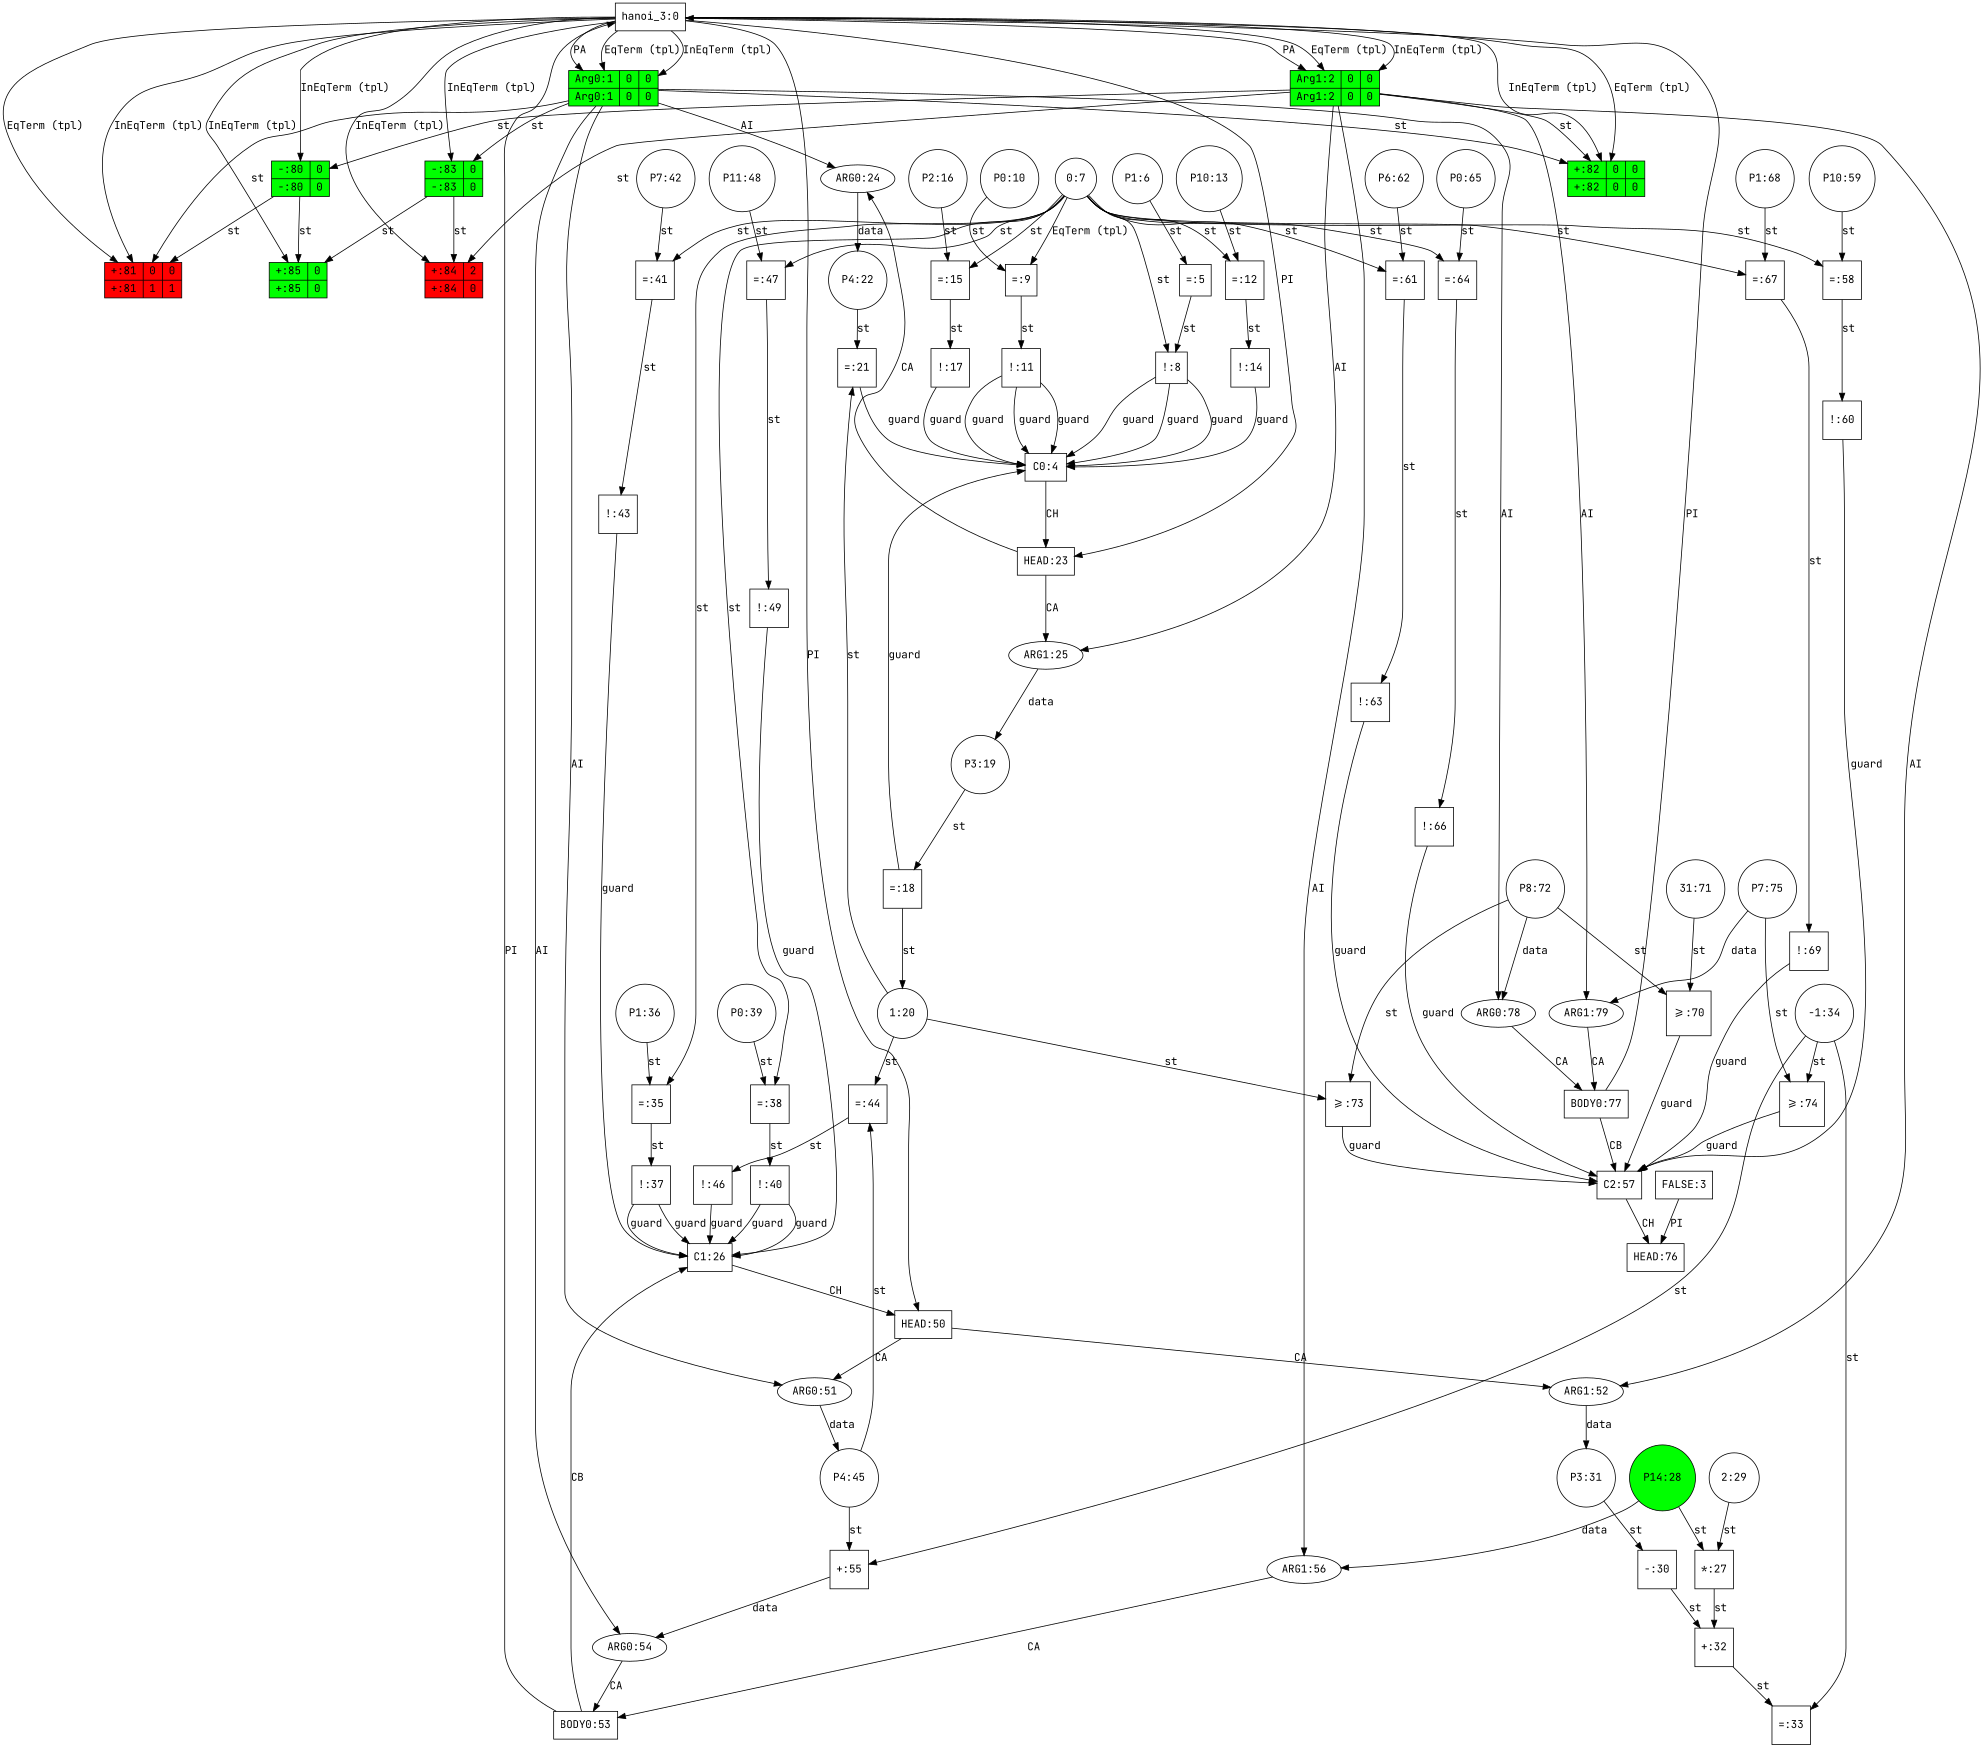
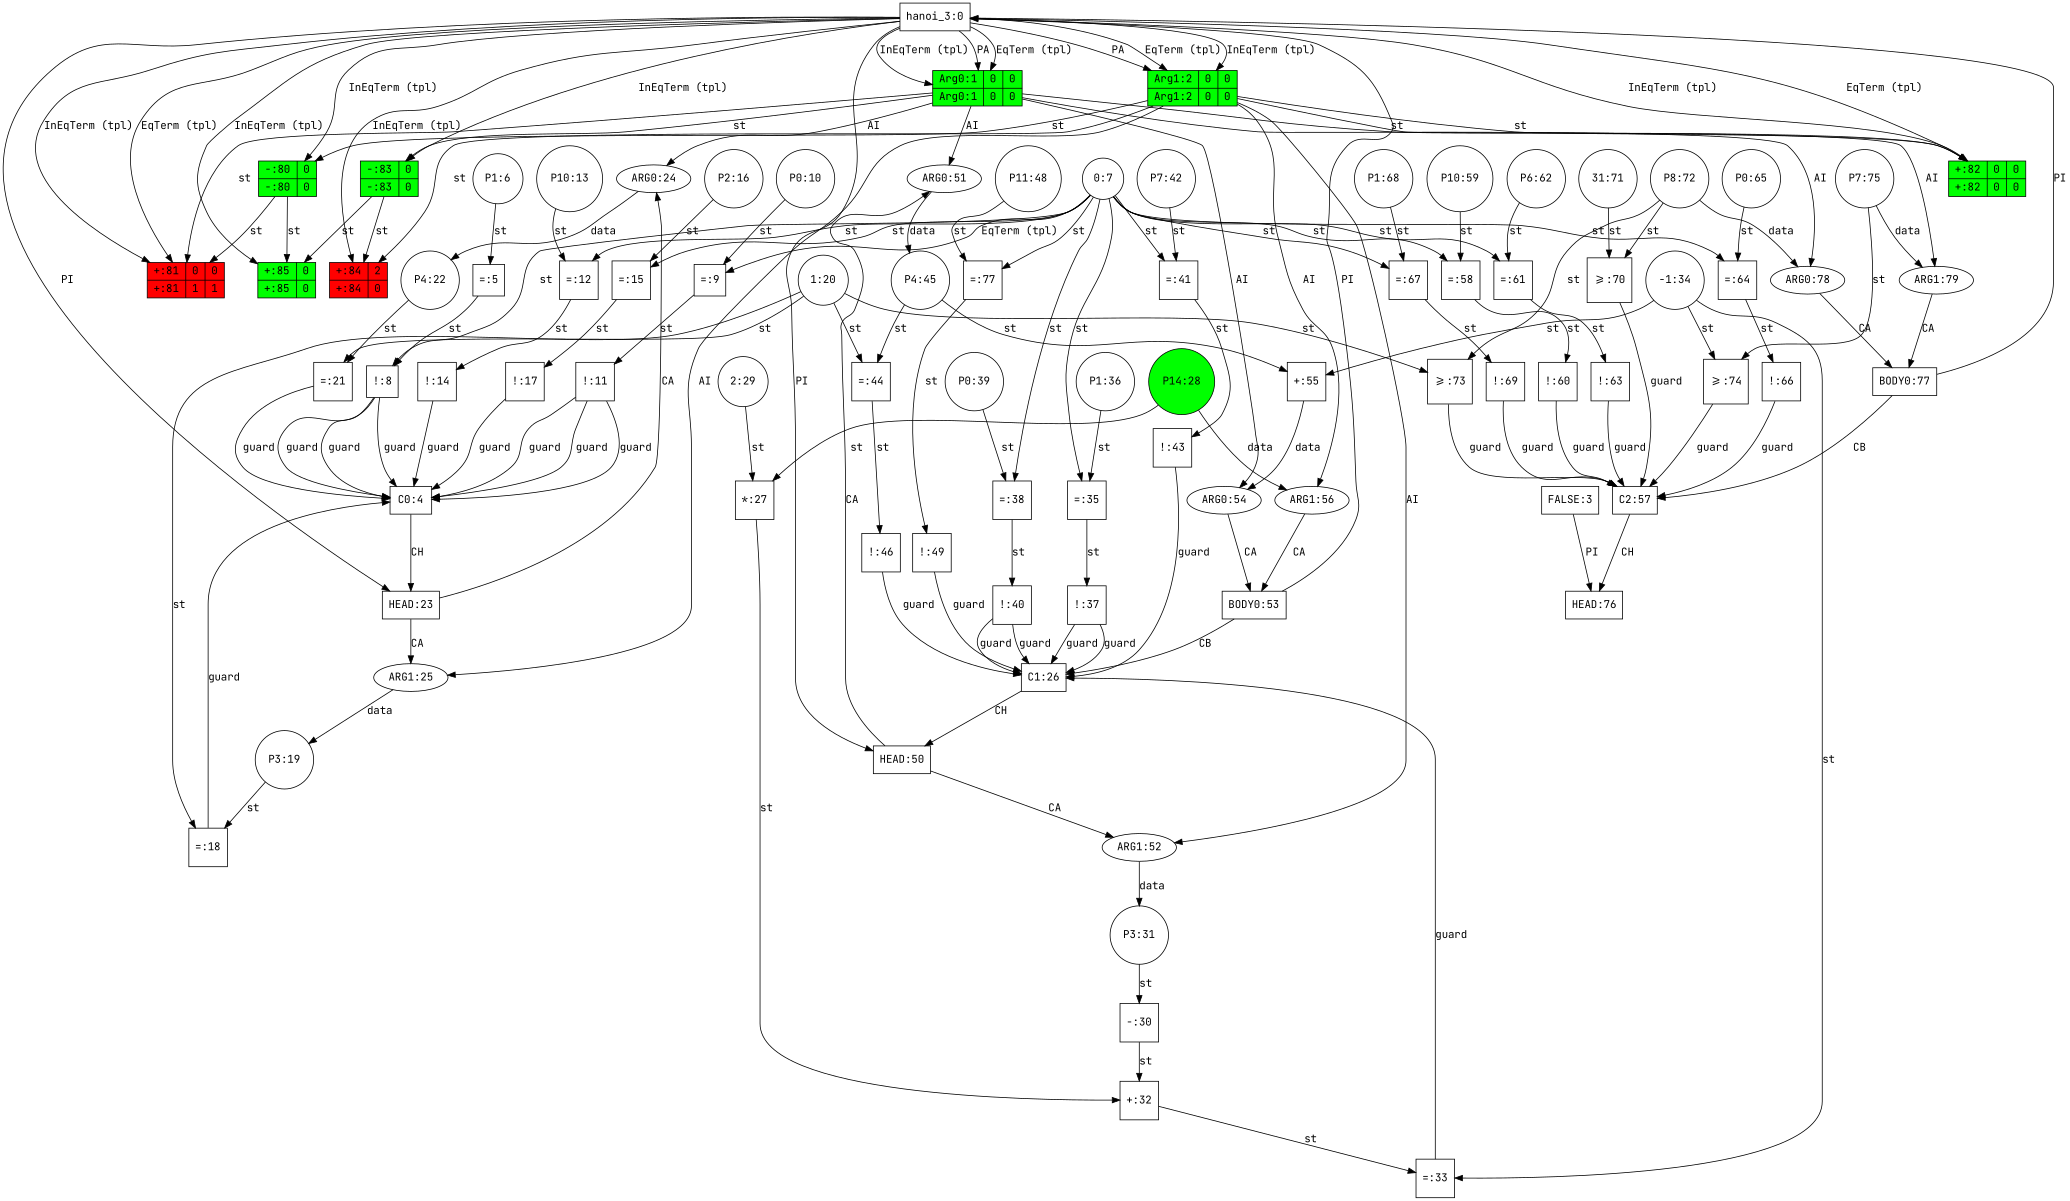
  digraph {
    fontname="JetBrains Mono"
    node [color=black fillcolor=white fontname="JetBrains Mono" shape=square style=filled]
    edge [fontname="JetBrains Mono"]
    n1 [label="hanoi_3:0" nodeName=predicate_0 shape=box]
    n2 [fillcolor=green label="{{Arg0:1|0|0}|{Arg0:1|0|0}}" shape=record]
    n3 [fillcolor=green label="{{Arg1:2|0|0}|{Arg1:2|0|0}}" shape=record]
    n4 [label="HEAD:23" nodeName=clauseHead_0 shape=box]
    n5 [label="HEAD:50" nodeName=clauseHead_1 shape=box]
    n6 [fillcolor=green label="{{-:80|0}|{-:80|0}}" shape=record]
    n7 [fillcolor=red label="{{+:81|0|0}|{+:81|1|1}}" shape=record]
    n8 [fillcolor=green label="{{+:82|0|0}|{+:82|0|0}}" shape=record]
    n9 [fillcolor=green label="{{-:83|0}|{-:83|0}}" shape=record]
    n10 [fillcolor=red label="{{+:84|2}|{+:84|0}}" shape=record]
    n11 [fillcolor=green label="{{+:85|0}|{+:85|0}}" shape=record]
    n12 [label="ARG0:24" nodeName=clauseArgument_0 shape=ellipse]
    n13 [label="ARG0:51" nodeName=clauseArgument_2 shape=ellipse]
    n14 [label="ARG0:54" nodeName=clauseArgument_4 shape=ellipse]
    n15 [label="ARG0:78" nodeName=clauseArgument_6 shape=ellipse]
    n16 [label="ARG1:25" nodeName=clauseArgument_1 shape=ellipse]
    n17 [label="ARG1:52" nodeName=clauseArgument_3 shape=ellipse]
    n18 [label="ARG1:56" nodeName=clauseArgument_5 shape=ellipse]
    n19 [label="ARG1:79" nodeName=clauseArgument_7 shape=ellipse]
    n20 [label="P4:22" nodeName=P4_22 shape=circle]
    n21 [label="P4:45" nodeName=P4_45 shape=circle]
    n22 [label="BODY0:53" nodeName=clauseBody_0 shape=box]
    n23 [label="BODY0:77" nodeName=clauseBody_1 shape=box]
    n24 [label="P3:19" nodeName=P3_19 shape=circle]
    n25 [label="P3:31" nodeName=P3_31 shape=circle]
    n26 [label="P1:6" nodeName=P1_6 shape=circle]
    n27 [label="=:5" nodeName="=_5"]
    n28 [label="!:8" nodeName="!_8"]
    n29 [label="C0:4" nodeName=clause_0 shape=box]
    n30 [label="0:7" nodeName="0_7" shape=circle]
    n31 [label="=:9" nodeName="=_9"]
    n32 [label="=:12" nodeName="=_12"]
    n33 [label="=:15" nodeName="=_15"]
    n34 [label="=:35" nodeName="=_35"]
    n35 [label="=:38" nodeName="=_38"]
    n36 [label="=:41" nodeName="=_41"]
-   n37 [label="=:47" nodeName="=_47"]
+   n37 [label="=:77" nodeName="=_47"]
    n38 [label="=:58" nodeName="=_58"]
    n39 [label="=:61" nodeName="=_61"]
    n40 [label="=:64" nodeName="=_64"]
    n41 [label="=:67" nodeName="=_67"]
    n42 [label="!:11" nodeName="!_11"]
    n43 [label="!:14" nodeName="!_14"]
    n44 [label="!:17" nodeName="!_17"]
    n45 [label="!:37" nodeName="!_37"]
    n46 [label="!:40" nodeName="!_40"]
    n47 [label="!:43" nodeName="!_43"]
    n48 [label="!:49" nodeName="!_49"]
    n49 [label="!:60" nodeName="!_60"]
    n50 [label="!:63" nodeName="!_63"]
    n51 [label="!:66" nodeName="!_66"]
    n52 [label="!:69" nodeName="!_69"]
    n53 [label="P0:10" nodeName=P0_10 shape=circle]
    n54 [label="P10:13" nodeName=P10_13 shape=circle]
    n55 [label="P2:16" nodeName=P2_16 shape=circle]
    n56 [label="=:18" nodeName="=_18"]
    n57 [label="1:20" nodeName="1_20" shape=circle]
    n58 [label="=:21" nodeName="=_21"]
    n59 [label="=:44" nodeName="=_44"]
    n60 [label=">=:73" nodeName=">=_73"]
    n61 [label="!:46" nodeName="!_46"]
    n62 [label="C2:57" nodeName=clause_2 shape=box]
    n63 [fillcolor=green label="P14:28" nodeName=P14_28 shape=circle]
    n64 [label="*:27" nodeName="*_27"]
    n65 [label="+:32" nodeName="+_32"]
    n66 [label="=:33" nodeName="=_33"]
    n67 [label="2:29" nodeName="2_29" shape=circle]
    n68 [label="-:30" nodeName="-_30"]
    n69 [label="C1:26" nodeName=clause_1 shape=box]
    n70 [label="-1:34" nodeName="-1_34" shape=circle]
    n71 [label="+:55" nodeName="+_55"]
    n72 [label=">=:74" nodeName=">=_74"]
    n73 [label="P1:36" nodeName=P1_36 shape=circle]
    n74 [label="P0:39" nodeName=P0_39 shape=circle]
    n75 [label="P7:42" nodeName=P7_42 shape=circle]
    n76 [label="P11:48" nodeName=P11_48 shape=circle]
    n77 [label="P10:59" nodeName=P10_59 shape=circle]
    n78 [label="HEAD:76" nodeName=clauseHead_2 shape=box]
    n79 [label="P6:62" nodeName=P6_62 shape=circle]
    n80 [label="P0:65" nodeName=P0_65 shape=circle]
    n81 [label="P1:68" nodeName=P1_68 shape=circle]
    n82 [label="31:71" nodeName="31_71" shape=circle]
    n83 [label=">=:70" nodeName=">=_70"]
    n84 [label="P8:72" nodeName=P8_72 shape=circle]
    n85 [label="P7:75" nodeName=P7_75 shape=circle]
    n86 [label="FALSE:3" nodeName=FALSE shape=box]
    n1 -> n2 [label=PA]
    n1 -> n2 [label="EqTerm (tpl)"]
    n1 -> n2 [label="InEqTerm (tpl)"]
    n1 -> n3 [label=PA]
    n1 -> n3 [label="EqTerm (tpl)"]
    n1 -> n3 [label="InEqTerm (tpl)"]
    n1 -> n4 [label=PI]
    n1 -> n5 [label=PI]
    n1 -> n6 [label="InEqTerm (tpl)"]
    n1 -> n7 [label="EqTerm (tpl)"]
    n1 -> n7 [label="InEqTerm (tpl)"]
    n1 -> n8 [label="EqTerm (tpl)"]
    n1 -> n8 [label="InEqTerm (tpl)"]
    n1 -> n9 [label="InEqTerm (tpl)"]
    n1 -> n10 [label="InEqTerm (tpl)"]
    n1 -> n11 [label="InEqTerm (tpl)"]
    n2 -> n7 [label=st]
    n2 -> n8 [label=st]
    n2 -> n9 [label=st]
    n2 -> n12 [label=AI]
    n2 -> n13 [label=AI]
    n2 -> n14 [label=AI]
    n2 -> n15 [label=AI]
    n3 -> n6 [label=st]
    n3 -> n8 [label=st]
    n3 -> n10 [label=st]
    n3 -> n16 [label=AI]
    n3 -> n17 [label=AI]
    n3 -> n18 [label=AI]
    n3 -> n19 [label=AI]
    n4 -> n12 [label=CA]
    n4 -> n16 [label=CA]
    n5 -> n13 [label=CA]
    n5 -> n17 [label=CA]
    n6 -> n7 [label=st]
    n6 -> n11 [label=st]
    n9 -> n10 [label=st]
    n9 -> n11 [label=st]
    n12 -> n20 [label=data]
    n13 -> n21 [label=data]
    n14 -> n22 [label=CA]
    n15 -> n23 [label=CA]
    n16 -> n24 [label=data]
    n17 -> n25 [label=data]
    n18 -> n22 [label=CA]
    n19 -> n23 [label=CA]
    n20 -> n58 [label=st]
    n21 -> n59 [label=st]
    n21 -> n71 [label=st]
    n22 -> n1 [label=PI]
    n22 -> n69 [label=CB]
    n23 -> n1 [label=PI]
    n23 -> n62 [label=CB]
    n24 -> n56 [label=st]
    n25 -> n68 [label=st]
    n26 -> n27 [label=st]
    n27 -> n28 [label=st]
    n28 -> n29 [label=guard]
    n28 -> n29 [label=guard]
    n28 -> n29 [label=guard]
    n29 -> n4 [label=CH]
    n30 -> n28 [label=st]
    n30 -> n31 [label="EqTerm (tpl)"]
    n30 -> n32 [label=st]
    n30 -> n33 [label=st]
    n30 -> n34 [label=st]
    n30 -> n35 [label=st]
    n30 -> n36 [label=st]
    n30 -> n37 [label=st]
    n30 -> n38 [label=st]
    n30 -> n39 [label=st]
    n30 -> n40 [label=st]
    n30 -> n41 [label=st]
    n31 -> n42 [label=st]
    n32 -> n43 [label=st]
    n33 -> n44 [label=st]
    n34 -> n45 [label=st]
    n35 -> n46 [label=st]
    n36 -> n47 [label=st]
    n37 -> n48 [label=st]
    n38 -> n49 [label=st]
    n39 -> n50 [label=st]
    n40 -> n51 [label=st]
    n41 -> n52 [label=st]
    n42 -> n29 [label=guard]
    n42 -> n29 [label=guard]
    n42 -> n29 [label=guard]
    n43 -> n29 [label=guard]
    n44 -> n29 [label=guard]
    n45 -> n69 [label=guard]
    n45 -> n69 [label=guard]
    n46 -> n69 [label=guard]
    n46 -> n69 [label=guard]
    n47 -> n69 [label=guard]
    n48 -> n69 [label=guard]
    n49 -> n62 [label=guard]
    n50 -> n62 [label=guard]
    n51 -> n62 [label=guard]
    n52 -> n62 [label=guard]
    n53 -> n31 [label=st]
    n54 -> n32 [label=st]
    n55 -> n33 [label=st]
    n56 -> n29 [label=guard]
-   n56 -> n57 [label=st]
+   n57 -> n56 [label=st]
    n57 -> n58 [label=st]
    n57 -> n59 [label=st]
    n57 -> n60 [label=st]
    n58 -> n29 [label=guard]
    n59 -> n61 [label=st]
    n60 -> n62 [label=guard]
    n61 -> n69 [label=guard]
    n62 -> n78 [label=CH]
    n63 -> n18 [label=data]
    n63 -> n64 [label=st]
    n64 -> n65 [label=st]
    n65 -> n66 [label=st]
+   n66 -> n69 [label=guard]
    n67 -> n64 [label=st]
    n68 -> n65 [label=st]
    n69 -> n5 [label=CH]
    n70 -> n66 [label=st]
    n70 -> n71 [label=st]
    n70 -> n72 [label=st]
    n71 -> n14 [label=data]
    n72 -> n62 [label=guard]
    n73 -> n34 [label=st]
    n74 -> n35 [label=st]
    n75 -> n36 [label=st]
    n76 -> n37 [label=st]
    n77 -> n38 [label=st]
    n79 -> n39 [label=st]
    n80 -> n40 [label=st]
    n81 -> n41 [label=st]
    n82 -> n83 [label=st]
    n83 -> n62 [label=guard]
    n84 -> n15 [label=data]
    n84 -> n60 [label=st]
    n84 -> n83 [label=st]
    n85 -> n19 [label=data]
    n85 -> n72 [label=st]
    n86 -> n78 [label=PI]
  }
